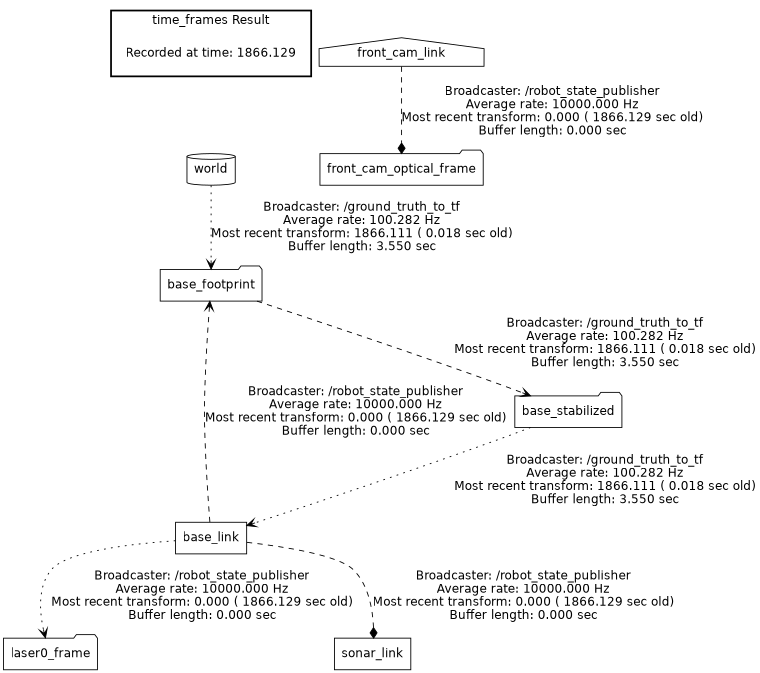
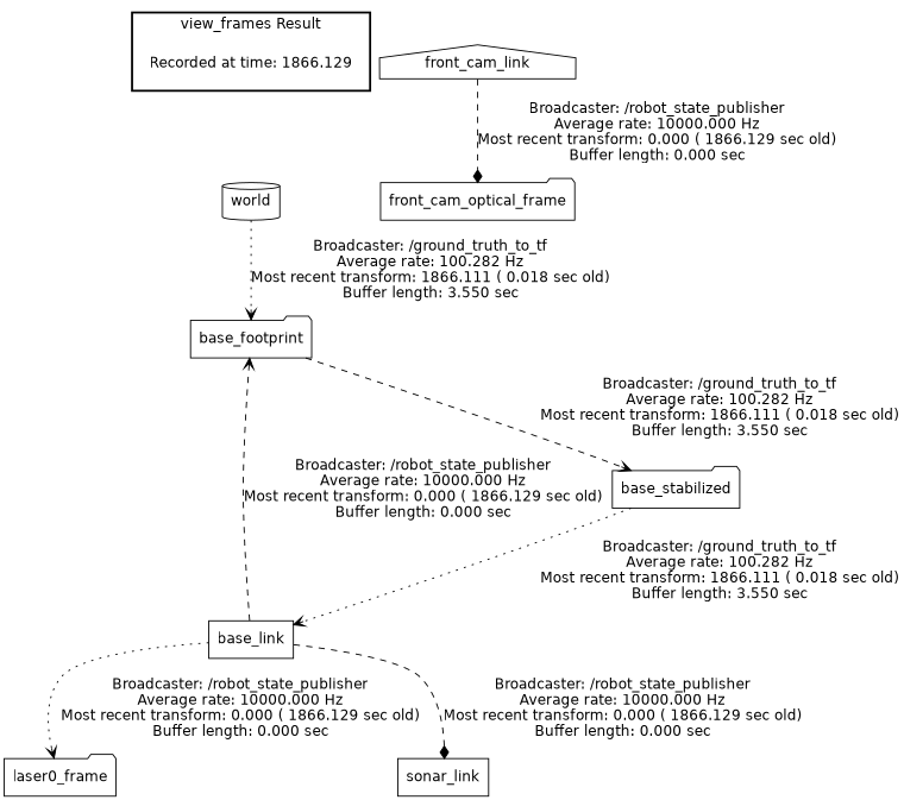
  digraph {
    fontname="DejaVu Sans"
    node [fontname="DejaVu Sans" shape=folder]
    edge [fontname="DejaVu Sans" style=dashed arrowhead=vee]
    "Recorded at time: 1866.129" [shape=plaintext]
    world [shape=cylinder]
    base_link [shape=box]
    laser0_frame
    sonar_link [shape=box]
    base_footprint
    front_cam_link [shape=house]
    front_cam_optical_frame
    base_stabilized
    subgraph cluster_1 {
      color=black
-     label="time_frames Result"
+     label="view_frames Result"
      style=bold
      "Recorded at time: 1866.129"
    }
    "Recorded at time: 1866.129" -> world [style=invis arrowhead=""]
    world -> base_footprint [label="Broadcaster: /ground_truth_to_tf\nAverage rate: 100.282 Hz\nMost recent transform: 1866.111 ( 0.018 sec old)\nBuffer length: 3.550 sec\n" style=dotted]
    base_link -> laser0_frame [label="Broadcaster: /robot_state_publisher\nAverage rate: 10000.000 Hz\nMost recent transform: 0.000 ( 1866.129 sec old)\nBuffer length: 0.000 sec\n" style=dotted]
    base_link -> sonar_link [arrowhead=diamond label="Broadcaster: /robot_state_publisher\nAverage rate: 10000.000 Hz\nMost recent transform: 0.000 ( 1866.129 sec old)\nBuffer length: 0.000 sec\n"]
    base_link -> base_footprint [label="Broadcaster: /robot_state_publisher\nAverage rate: 10000.000 Hz\nMost recent transform: 0.000 ( 1866.129 sec old)\nBuffer length: 0.000 sec\n"]
    base_footprint -> base_stabilized [label="Broadcaster: /ground_truth_to_tf\nAverage rate: 100.282 Hz\nMost recent transform: 1866.111 ( 0.018 sec old)\nBuffer length: 3.550 sec\n"]
    front_cam_link -> front_cam_optical_frame [arrowhead=diamond label="Broadcaster: /robot_state_publisher\nAverage rate: 10000.000 Hz\nMost recent transform: 0.000 ( 1866.129 sec old)\nBuffer length: 0.000 sec\n"]
    base_stabilized -> base_link [label="Broadcaster: /ground_truth_to_tf\nAverage rate: 100.282 Hz\nMost recent transform: 1866.111 ( 0.018 sec old)\nBuffer length: 3.550 sec\n" style=dotted]
  }
